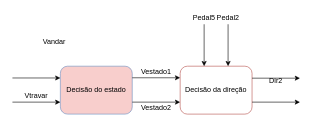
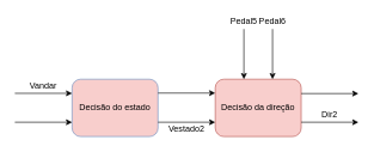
  <mxCell id="0" />
  <mxCell id="1" parent="0" />
  <mxCell id="2" value="Decisão do estado" style="rounded=1;whiteSpace=wrap;html=1;fillColor=#f8cecc;strokeColor=#6c8ebf;" parent="1" vertex="1"><mxGeometry x="100" y="110" width="120" height="80" as="geometry" /></mxCell>
  <mxCell id="3" value="" style="endArrow=classic;html=1;" parent="1" edge="1"><mxGeometry width="50" height="50" relative="1" as="geometry"><mxPoint x="20" y="129.67" as="sourcePoint" /><mxPoint x="100" y="129.67" as="targetPoint" /></mxGeometry></mxCell>
  <mxCell id="4" value="" style="endArrow=classic;html=1;" parent="1" edge="1"><mxGeometry width="50" height="50" relative="1" as="geometry"><mxPoint x="20" y="170" as="sourcePoint" /><mxPoint x="100" y="170" as="targetPoint" /></mxGeometry></mxCell>
  <mxCell id="5" value="" style="endArrow=classic;html=1;" parent="1" edge="1"><mxGeometry width="50" height="50" relative="1" as="geometry"><mxPoint x="220" y="129.33" as="sourcePoint" /><mxPoint x="300" y="129.33" as="targetPoint" /></mxGeometry></mxCell>
  <mxCell id="6" value="" style="endArrow=classic;html=1;" parent="1" edge="1"><mxGeometry width="50" height="50" relative="1" as="geometry"><mxPoint x="220" y="170" as="sourcePoint" /><mxPoint x="300" y="170" as="targetPoint" /></mxGeometry></mxCell>
- <mxCell id="7" value="Decisão da direção" style="rounded=1;whiteSpace=wrap;html=1;fillColor=#ffffff;strokeColor=#b85450;" parent="1" vertex="1"><mxGeometry x="300" y="110" width="120" height="80" as="geometry" /></mxCell>
+ <mxCell id="7" value="Decisão da direção" style="rounded=1;whiteSpace=wrap;html=1;fillColor=#f8cecc;strokeColor=#b85450;" parent="1" vertex="1"><mxGeometry x="300" y="110" width="120" height="80" as="geometry" /></mxCell>
  <mxCell id="8" value="" style="endArrow=classic;html=1;" parent="1" edge="1"><mxGeometry width="50" height="50" relative="1" as="geometry"><mxPoint x="420" y="170" as="sourcePoint" /><mxPoint x="500" y="170" as="targetPoint" /></mxGeometry></mxCell>
  <mxCell id="9" value="" style="endArrow=classic;html=1;" parent="1" edge="1"><mxGeometry width="50" height="50" relative="1" as="geometry"><mxPoint x="420" y="130" as="sourcePoint" /><mxPoint x="500" y="130" as="targetPoint" /></mxGeometry></mxCell>
- <mxCell id="10" value="Vandar" style="text;html=1;strokeColor=none;fillColor=none;align=center;verticalAlign=middle;whiteSpace=wrap;rounded=0;" parent="1" vertex="1"><mxGeometry x="70" y="60" width="40" height="20" as="geometry" /></mxCell>
- <mxCell id="11" value="Vtravar" style="text;html=1;strokeColor=none;fillColor=none;align=center;verticalAlign=middle;whiteSpace=wrap;rounded=0;" parent="1" vertex="1"><mxGeometry x="40" y="150" width="40" height="20" as="geometry" /></mxCell>
- <mxCell id="12" value="Vestado1" style="text;html=1;strokeColor=none;fillColor=none;align=center;verticalAlign=middle;whiteSpace=wrap;rounded=0;" parent="1" vertex="1"><mxGeometry x="240" y="110" width="40" height="20" as="geometry" /></mxCell>
+ <mxCell id="10" value="Vandar" style="text;html=1;strokeColor=none;fillColor=none;align=center;verticalAlign=middle;whiteSpace=wrap;rounded=0;" parent="1" vertex="1"><mxGeometry x="40" y="110" width="40" height="20" as="geometry" /></mxCell>
  <mxCell id="13" value="Vestado2" style="text;html=1;strokeColor=none;fillColor=none;align=center;verticalAlign=middle;whiteSpace=wrap;rounded=0;" parent="1" vertex="1"><mxGeometry x="240" y="170" width="40" height="20" as="geometry" /></mxCell>
- <mxCell id="14" value="Dir2" style="text;html=1;strokeColor=none;fillColor=none;align=center;verticalAlign=middle;whiteSpace=wrap;rounded=0;" parent="1" vertex="1"><mxGeometry x="440" y="125" width="40" height="20" as="geometry" /></mxCell>
+ <mxCell id="14" value="Dir2" style="text;html=1;strokeColor=none;fillColor=none;align=center;verticalAlign=middle;whiteSpace=wrap;rounded=0;" parent="1" vertex="1"><mxGeometry x="440" y="150" width="40" height="20" as="geometry" /></mxCell>
  <mxCell id="15" value="" style="endArrow=classic;html=1;" parent="1" edge="1"><mxGeometry width="50" height="50" relative="1" as="geometry"><mxPoint x="340" y="40" as="sourcePoint" /><mxPoint x="340" y="110" as="targetPoint" /></mxGeometry></mxCell>
  <mxCell id="16" value="" style="endArrow=classic;html=1;" parent="1" edge="1"><mxGeometry width="50" height="50" relative="1" as="geometry"><mxPoint x="380" y="40" as="sourcePoint" /><mxPoint x="380" y="110" as="targetPoint" /></mxGeometry></mxCell>
  <mxCell id="17" value="Pedal5" style="text;html=1;strokeColor=none;fillColor=none;align=center;verticalAlign=middle;whiteSpace=wrap;rounded=0;" parent="1" vertex="1"><mxGeometry x="320" y="20" width="40" height="20" as="geometry" /></mxCell>
- <mxCell id="18" value="Pedal2" style="text;html=1;strokeColor=none;fillColor=none;align=center;verticalAlign=middle;whiteSpace=wrap;rounded=0;" parent="1" vertex="1"><mxGeometry x="360" y="20" width="40" height="20" as="geometry" /></mxCell>
+ <mxCell id="18" value="Pedal6" style="text;html=1;strokeColor=none;fillColor=none;align=center;verticalAlign=middle;whiteSpace=wrap;rounded=0;" parent="1" vertex="1"><mxGeometry x="360" y="20" width="40" height="20" as="geometry" /></mxCell>
